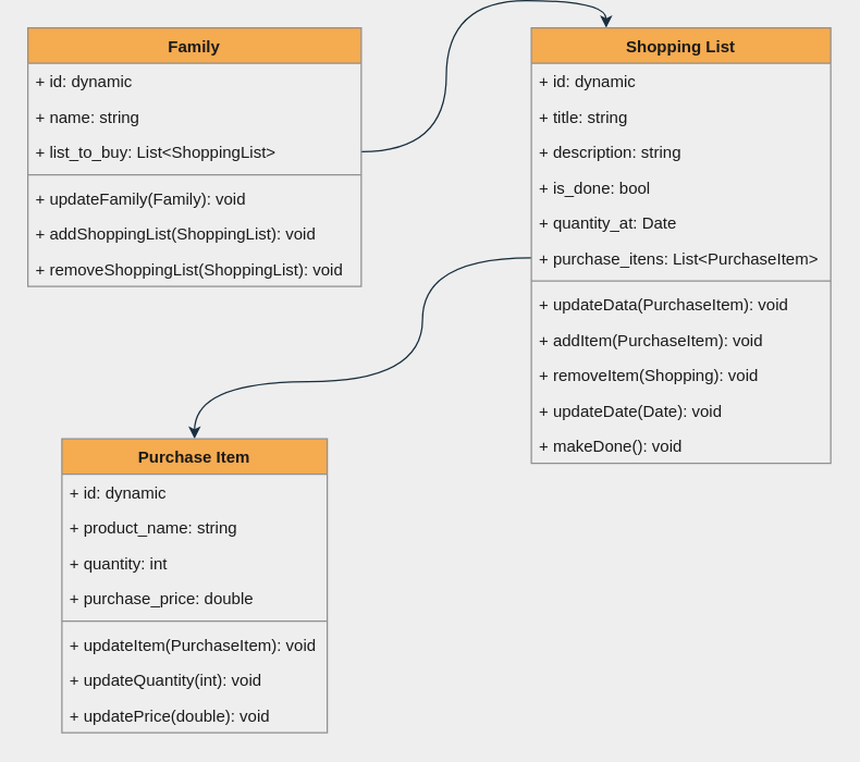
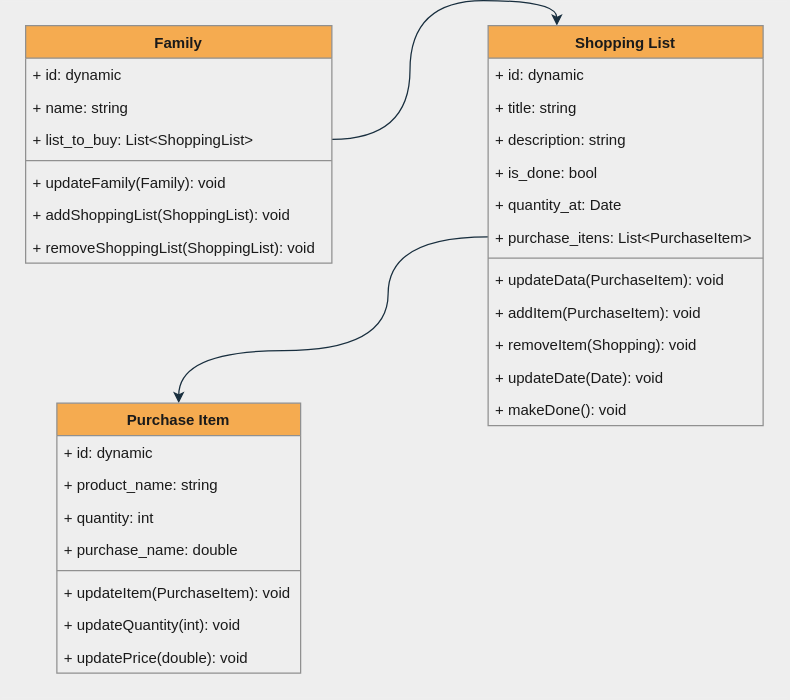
  <mxCell id="0" />
  <mxCell id="1" parent="0" />
  <mxCell id="2" style="edgeStyle=orthogonalEdgeStyle;rounded=0;orthogonalLoop=1;jettySize=auto;html=1;entryX=0.25;entryY=0;entryDx=0;entryDy=0;labelBackgroundColor=#EEEEEE;strokeColor=#182E3E;fontColor=#1A1A1A;curved=1;" edge="1" parent="1" source="20" target="4"><mxGeometry relative="1" as="geometry" /></mxCell>
  <mxCell id="3" style="edgeStyle=orthogonalEdgeStyle;rounded=0;orthogonalLoop=1;jettySize=auto;html=1;strokeColor=#182E3E;fontColor=#1A1A1A;entryX=0.5;entryY=0;entryDx=0;entryDy=0;curved=1;" edge="1" parent="1" source="10" target="25"><mxGeometry relative="1" as="geometry"><Array as="points"><mxPoint x="310" y="189" /><mxPoint x="310" y="280" /><mxPoint x="142" y="280" /></Array></mxGeometry></mxCell>
  <mxCell id="4" value="Shopping List" style="swimlane;fontStyle=1;align=center;verticalAlign=top;childLayout=stackLayout;horizontal=1;startSize=26;horizontalStack=0;resizeParent=1;resizeParentMax=0;resizeLast=0;collapsible=1;marginBottom=0;fillColor=#F5AB50;strokeColor=#909090;fontColor=#1A1A1A;" vertex="1" parent="1"><mxGeometry x="390" y="20" width="220" height="320" as="geometry" /></mxCell>
  <mxCell id="5" value="+ id: dynamic" style="text;strokeColor=none;fillColor=none;align=left;verticalAlign=top;spacingLeft=4;spacingRight=4;overflow=hidden;rotatable=0;points=[[0,0.5],[1,0.5]];portConstraint=eastwest;fontColor=#1A1A1A;" vertex="1" parent="4"><mxGeometry y="26" width="220" height="26" as="geometry" /></mxCell>
  <mxCell id="6" value="+ title: string" style="text;strokeColor=none;fillColor=none;align=left;verticalAlign=top;spacingLeft=4;spacingRight=4;overflow=hidden;rotatable=0;points=[[0,0.5],[1,0.5]];portConstraint=eastwest;fontColor=#1A1A1A;" vertex="1" parent="4"><mxGeometry y="52" width="220" height="26" as="geometry" /></mxCell>
  <mxCell id="7" value="+ description: string" style="text;strokeColor=none;fillColor=none;align=left;verticalAlign=top;spacingLeft=4;spacingRight=4;overflow=hidden;rotatable=0;points=[[0,0.5],[1,0.5]];portConstraint=eastwest;fontColor=#1A1A1A;" vertex="1" parent="4"><mxGeometry y="78" width="220" height="26" as="geometry" /></mxCell>
  <mxCell id="8" value="+ is_done: bool" style="text;strokeColor=none;fillColor=none;align=left;verticalAlign=top;spacingLeft=4;spacingRight=4;overflow=hidden;rotatable=0;points=[[0,0.5],[1,0.5]];portConstraint=eastwest;fontColor=#1A1A1A;" vertex="1" parent="4"><mxGeometry y="104" width="220" height="26" as="geometry" /></mxCell>
  <mxCell id="9" value="+ quantity_at: Date" style="text;strokeColor=none;fillColor=none;align=left;verticalAlign=top;spacingLeft=4;spacingRight=4;overflow=hidden;rotatable=0;points=[[0,0.5],[1,0.5]];portConstraint=eastwest;fontColor=#1A1A1A;" vertex="1" parent="4"><mxGeometry y="130" width="220" height="26" as="geometry" /></mxCell>
  <mxCell id="10" value="+ purchase_itens: List&lt;PurchaseItem&gt;" style="text;strokeColor=none;fillColor=none;align=left;verticalAlign=top;spacingLeft=4;spacingRight=4;overflow=hidden;rotatable=0;points=[[0,0.5],[1,0.5]];portConstraint=eastwest;fontColor=#1A1A1A;" vertex="1" parent="4"><mxGeometry y="156" width="220" height="26" as="geometry" /></mxCell>
  <mxCell id="11" value="" style="line;strokeWidth=1;fillColor=none;align=left;verticalAlign=middle;spacingTop=-1;spacingLeft=3;spacingRight=3;rotatable=0;labelPosition=right;points=[];portConstraint=eastwest;labelBackgroundColor=#EEEEEE;strokeColor=#909090;fontColor=#1A1A1A;" vertex="1" parent="4"><mxGeometry y="182" width="220" height="8" as="geometry" /></mxCell>
  <mxCell id="12" value="+ updateData(PurchaseItem): void" style="text;strokeColor=none;fillColor=none;align=left;verticalAlign=top;spacingLeft=4;spacingRight=4;overflow=hidden;rotatable=0;points=[[0,0.5],[1,0.5]];portConstraint=eastwest;fontColor=#1A1A1A;" vertex="1" parent="4"><mxGeometry y="190" width="220" height="26" as="geometry" /></mxCell>
  <mxCell id="13" value="+ addItem(PurchaseItem): void" style="text;strokeColor=none;fillColor=none;align=left;verticalAlign=top;spacingLeft=4;spacingRight=4;overflow=hidden;rotatable=0;points=[[0,0.5],[1,0.5]];portConstraint=eastwest;fontColor=#1A1A1A;" vertex="1" parent="4"><mxGeometry y="216" width="220" height="26" as="geometry" /></mxCell>
  <mxCell id="14" value="+ removeItem(Shopping): void" style="text;strokeColor=none;fillColor=none;align=left;verticalAlign=top;spacingLeft=4;spacingRight=4;overflow=hidden;rotatable=0;points=[[0,0.5],[1,0.5]];portConstraint=eastwest;fontColor=#1A1A1A;" vertex="1" parent="4"><mxGeometry y="242" width="220" height="26" as="geometry" /></mxCell>
  <mxCell id="15" value="+ updateDate(Date): void" style="text;strokeColor=none;fillColor=none;align=left;verticalAlign=top;spacingLeft=4;spacingRight=4;overflow=hidden;rotatable=0;points=[[0,0.5],[1,0.5]];portConstraint=eastwest;fontColor=#1A1A1A;" vertex="1" parent="4"><mxGeometry y="268" width="220" height="26" as="geometry" /></mxCell>
  <mxCell id="16" value="+ makeDone(): void" style="text;strokeColor=none;fillColor=none;align=left;verticalAlign=top;spacingLeft=4;spacingRight=4;overflow=hidden;rotatable=0;points=[[0,0.5],[1,0.5]];portConstraint=eastwest;fontColor=#1A1A1A;" vertex="1" parent="4"><mxGeometry y="294" width="220" height="26" as="geometry" /></mxCell>
  <mxCell id="17" value="Family" style="swimlane;fontStyle=1;align=center;verticalAlign=top;childLayout=stackLayout;horizontal=1;startSize=26;horizontalStack=0;resizeParent=1;resizeParentMax=0;resizeLast=0;collapsible=1;marginBottom=0;fillColor=#F5AB50;strokeColor=#909090;fontColor=#1A1A1A;" vertex="1" parent="1"><mxGeometry x="20" y="20" width="245" height="190" as="geometry" /></mxCell>
  <mxCell id="18" value="+ id: dynamic" style="text;strokeColor=none;fillColor=none;align=left;verticalAlign=top;spacingLeft=4;spacingRight=4;overflow=hidden;rotatable=0;points=[[0,0.5],[1,0.5]];portConstraint=eastwest;fontColor=#1A1A1A;" vertex="1" parent="17"><mxGeometry y="26" width="245" height="26" as="geometry" /></mxCell>
  <mxCell id="19" value="+ name: string" style="text;strokeColor=none;fillColor=none;align=left;verticalAlign=top;spacingLeft=4;spacingRight=4;overflow=hidden;rotatable=0;points=[[0,0.5],[1,0.5]];portConstraint=eastwest;fontColor=#1A1A1A;" vertex="1" parent="17"><mxGeometry y="52" width="245" height="26" as="geometry" /></mxCell>
  <mxCell id="20" value="+ list_to_buy: List&lt;ShoppingList&gt;" style="text;strokeColor=none;fillColor=none;align=left;verticalAlign=top;spacingLeft=4;spacingRight=4;overflow=hidden;rotatable=0;points=[[0,0.5],[1,0.5]];portConstraint=eastwest;fontColor=#1A1A1A;" vertex="1" parent="17"><mxGeometry y="78" width="245" height="26" as="geometry" /></mxCell>
  <mxCell id="21" value="" style="line;strokeWidth=1;fillColor=none;align=left;verticalAlign=middle;spacingTop=-1;spacingLeft=3;spacingRight=3;rotatable=0;labelPosition=right;points=[];portConstraint=eastwest;labelBackgroundColor=#EEEEEE;strokeColor=#909090;fontColor=#1A1A1A;" vertex="1" parent="17"><mxGeometry y="104" width="245" height="8" as="geometry" /></mxCell>
  <mxCell id="22" value="+ updateFamily(Family): void" style="text;strokeColor=none;fillColor=none;align=left;verticalAlign=top;spacingLeft=4;spacingRight=4;overflow=hidden;rotatable=0;points=[[0,0.5],[1,0.5]];portConstraint=eastwest;fontColor=#1A1A1A;" vertex="1" parent="17"><mxGeometry y="112" width="245" height="26" as="geometry" /></mxCell>
  <mxCell id="23" value="+ addShoppingList(ShoppingList): void" style="text;strokeColor=none;fillColor=none;align=left;verticalAlign=top;spacingLeft=4;spacingRight=4;overflow=hidden;rotatable=0;points=[[0,0.5],[1,0.5]];portConstraint=eastwest;fontColor=#1A1A1A;" vertex="1" parent="17"><mxGeometry y="138" width="245" height="26" as="geometry" /></mxCell>
  <mxCell id="24" value="+ removeShoppingList(ShoppingList): void" style="text;strokeColor=none;fillColor=none;align=left;verticalAlign=top;spacingLeft=4;spacingRight=4;overflow=hidden;rotatable=0;points=[[0,0.5],[1,0.5]];portConstraint=eastwest;fontColor=#1A1A1A;" vertex="1" parent="17"><mxGeometry y="164" width="245" height="26" as="geometry" /></mxCell>
  <mxCell id="25" value="Purchase Item" style="swimlane;fontStyle=1;align=center;verticalAlign=top;childLayout=stackLayout;horizontal=1;startSize=26;horizontalStack=0;resizeParent=1;resizeParentMax=0;resizeLast=0;collapsible=1;marginBottom=0;fillColor=#F5AB50;strokeColor=#909090;fontColor=#1A1A1A;" vertex="1" parent="1"><mxGeometry x="45" y="322" width="195" height="216" as="geometry" /></mxCell>
  <mxCell id="26" value="+ id: dynamic" style="text;strokeColor=none;fillColor=none;align=left;verticalAlign=top;spacingLeft=4;spacingRight=4;overflow=hidden;rotatable=0;points=[[0,0.5],[1,0.5]];portConstraint=eastwest;fontColor=#1A1A1A;" vertex="1" parent="25"><mxGeometry y="26" width="195" height="26" as="geometry" /></mxCell>
  <mxCell id="27" value="+ product_name: string" style="text;strokeColor=none;fillColor=none;align=left;verticalAlign=top;spacingLeft=4;spacingRight=4;overflow=hidden;rotatable=0;points=[[0,0.5],[1,0.5]];portConstraint=eastwest;fontColor=#1A1A1A;" vertex="1" parent="25"><mxGeometry y="52" width="195" height="26" as="geometry" /></mxCell>
  <mxCell id="28" value="+ quantity: int" style="text;strokeColor=none;fillColor=none;align=left;verticalAlign=top;spacingLeft=4;spacingRight=4;overflow=hidden;rotatable=0;points=[[0,0.5],[1,0.5]];portConstraint=eastwest;fontColor=#1A1A1A;" vertex="1" parent="25"><mxGeometry y="78" width="195" height="26" as="geometry" /></mxCell>
- <mxCell id="29" value="+ purchase_price: double" style="text;strokeColor=none;fillColor=none;align=left;verticalAlign=top;spacingLeft=4;spacingRight=4;overflow=hidden;rotatable=0;points=[[0,0.5],[1,0.5]];portConstraint=eastwest;fontColor=#1A1A1A;" vertex="1" parent="25"><mxGeometry y="104" width="195" height="26" as="geometry" /></mxCell>
+ <mxCell id="29" value="+ purchase_name: double" style="text;strokeColor=none;fillColor=none;align=left;verticalAlign=top;spacingLeft=4;spacingRight=4;overflow=hidden;rotatable=0;points=[[0,0.5],[1,0.5]];portConstraint=eastwest;fontColor=#1A1A1A;" vertex="1" parent="25"><mxGeometry y="104" width="195" height="26" as="geometry" /></mxCell>
  <mxCell id="30" value="" style="line;strokeWidth=1;fillColor=none;align=left;verticalAlign=middle;spacingTop=-1;spacingLeft=3;spacingRight=3;rotatable=0;labelPosition=right;points=[];portConstraint=eastwest;labelBackgroundColor=#EEEEEE;strokeColor=#909090;fontColor=#1A1A1A;" vertex="1" parent="25"><mxGeometry y="130" width="195" height="8" as="geometry" /></mxCell>
  <mxCell id="31" value="+ updateItem(PurchaseItem): void" style="text;strokeColor=none;fillColor=none;align=left;verticalAlign=top;spacingLeft=4;spacingRight=4;overflow=hidden;rotatable=0;points=[[0,0.5],[1,0.5]];portConstraint=eastwest;fontColor=#1A1A1A;" vertex="1" parent="25"><mxGeometry y="138" width="195" height="26" as="geometry" /></mxCell>
  <mxCell id="32" value="+ updateQuantity(int): void" style="text;strokeColor=none;fillColor=none;align=left;verticalAlign=top;spacingLeft=4;spacingRight=4;overflow=hidden;rotatable=0;points=[[0,0.5],[1,0.5]];portConstraint=eastwest;fontColor=#1A1A1A;" vertex="1" parent="25"><mxGeometry y="164" width="195" height="26" as="geometry" /></mxCell>
  <mxCell id="33" value="+ updatePrice(double): void" style="text;strokeColor=none;fillColor=none;align=left;verticalAlign=top;spacingLeft=4;spacingRight=4;overflow=hidden;rotatable=0;points=[[0,0.5],[1,0.5]];portConstraint=eastwest;fontColor=#1A1A1A;" vertex="1" parent="25"><mxGeometry y="190" width="195" height="26" as="geometry" /></mxCell>
